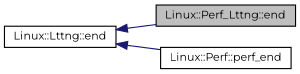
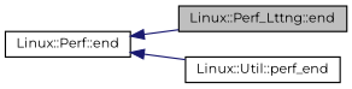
  digraph {
    fontname=Montserrat
    rankdir=LR
    node [color=black fillcolor=white fontname=Montserrat fontsize=10 shape=record style=filled]
    edge [color=midnightblue dir=back fontname=Montserrat fontsize=10 labelfontname=Helvetica labelfontsize=10 style=solid]
    n1 [fillcolor=grey75 fontcolor=black height=0.2 label="Linux::Perf_Lttng::end" width=0.4]
-   n2 [height=0.2 label="Linux::Lttng::end" width=0.4]
-   n3 [height=0.2 label="Linux::Perf::perf_end" width=0.4]
+   n2 [height=0.2 label="Linux::Perf::end" width=0.4]
+   n3 [height=0.2 label="Linux::Util::perf_end" width=0.4]
    n2 -> n1
    n2 -> n3
  }
